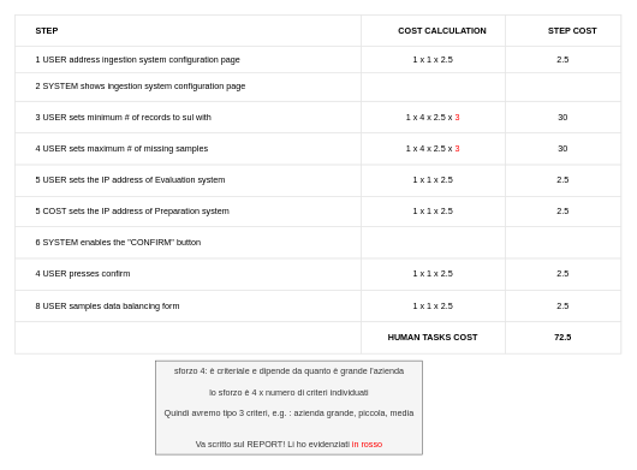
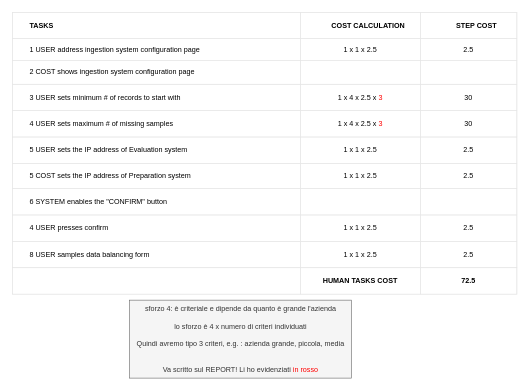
  <mxCell id="0" />
  <mxCell id="1" parent="0" />
  <mxCell id="2" value="" style="childLayout=tableLayout;recursiveResize=0;shadow=0;strokeColor=#E6E6E6;align=center;" parent="1" vertex="1"><mxGeometry x="20" y="20" width="841" height="470" as="geometry" /></mxCell>
  <mxCell id="3" value="" style="shape=tableRow;horizontal=0;startSize=0;swimlaneHead=0;swimlaneBody=0;top=0;left=0;bottom=0;right=0;dropTarget=0;collapsible=0;recursiveResize=0;expand=0;fontStyle=0;fillColor=none;strokeColor=inherit;align=center;" parent="2" vertex="1"><mxGeometry width="841" height="44" as="geometry" /></mxCell>
- <mxCell id="4" value="&lt;span style=&quot;white-space: pre;&quot;&gt;&#09;&lt;/span&gt;STEP" style="connectable=0;recursiveResize=0;strokeColor=inherit;fillColor=none;align=left;whiteSpace=wrap;html=1;fontStyle=1;labelPosition=center;verticalLabelPosition=middle;verticalAlign=middle;" parent="3" vertex="1"><mxGeometry width="480" height="44" as="geometry"><mxRectangle width="480" height="44" as="alternateBounds" /></mxGeometry></mxCell>
+ <mxCell id="4" value="&lt;span style=&quot;white-space: pre;&quot;&gt;&#09;&lt;/span&gt;TASKS" style="connectable=0;recursiveResize=0;strokeColor=inherit;fillColor=none;align=left;whiteSpace=wrap;html=1;fontStyle=1;labelPosition=center;verticalLabelPosition=middle;verticalAlign=middle;" parent="3" vertex="1"><mxGeometry width="480" height="44" as="geometry"><mxRectangle width="480" height="44" as="alternateBounds" /></mxGeometry></mxCell>
  <mxCell id="5" value="&lt;span style=&quot;white-space: pre;&quot;&gt;&#09;&lt;/span&gt;COST CALCULATION" style="connectable=0;recursiveResize=0;strokeColor=inherit;fillColor=none;align=center;whiteSpace=wrap;html=1;fontStyle=1" parent="3" vertex="1"><mxGeometry x="480" width="200" height="44" as="geometry"><mxRectangle width="200" height="44" as="alternateBounds" /></mxGeometry></mxCell>
  <mxCell id="6" value="&lt;span style=&quot;white-space: pre;&quot;&gt;&#09;&lt;/span&gt;STEP COST" style="connectable=0;recursiveResize=0;strokeColor=inherit;fillColor=none;align=center;whiteSpace=wrap;html=1;fontStyle=1" parent="3" vertex="1"><mxGeometry x="680" width="161" height="44" as="geometry"><mxRectangle width="161" height="44" as="alternateBounds" /></mxGeometry></mxCell>
  <mxCell id="7" style="shape=tableRow;horizontal=0;startSize=0;swimlaneHead=0;swimlaneBody=0;top=0;left=0;bottom=0;right=0;dropTarget=0;collapsible=0;recursiveResize=0;expand=0;fontStyle=0;fillColor=none;strokeColor=inherit;align=center;" parent="2" vertex="1"><mxGeometry y="44" width="841" height="36" as="geometry" /></mxCell>
  <mxCell id="8" value="&lt;span style=&quot;white-space: pre;&quot;&gt;&#09;&lt;/span&gt;1 USER address ingestion system configuration page" style="connectable=0;recursiveResize=0;strokeColor=inherit;fillColor=none;align=left;whiteSpace=wrap;html=1;labelPosition=center;verticalLabelPosition=middle;verticalAlign=middle;" parent="7" vertex="1"><mxGeometry width="480" height="36" as="geometry"><mxRectangle width="480" height="36" as="alternateBounds" /></mxGeometry></mxCell>
  <mxCell id="9" value="1 x 1 x 2.5" style="connectable=0;recursiveResize=0;strokeColor=inherit;fillColor=none;align=center;whiteSpace=wrap;html=1;" parent="7" vertex="1"><mxGeometry x="480" width="200" height="36" as="geometry"><mxRectangle width="200" height="36" as="alternateBounds" /></mxGeometry></mxCell>
  <mxCell id="10" value="2.5" style="connectable=0;recursiveResize=0;strokeColor=inherit;fillColor=none;align=center;whiteSpace=wrap;html=1;" parent="7" vertex="1"><mxGeometry x="680" width="161" height="36" as="geometry"><mxRectangle width="161" height="36" as="alternateBounds" /></mxGeometry></mxCell>
  <mxCell id="11" style="shape=tableRow;horizontal=0;startSize=0;swimlaneHead=0;swimlaneBody=0;top=0;left=0;bottom=0;right=0;dropTarget=0;collapsible=0;recursiveResize=0;expand=0;fontStyle=0;fillColor=none;strokeColor=inherit;align=center;" parent="2" vertex="1"><mxGeometry y="80" width="841" height="40" as="geometry" /></mxCell>
- <mxCell id="12" value="&lt;span style=&quot;&quot;&gt;&#09;&lt;/span&gt;&lt;span style=&quot;white-space: pre;&quot;&gt;&#09;&lt;/span&gt;2 SYSTEM shows ingestion system configuration page" style="connectable=0;recursiveResize=0;strokeColor=inherit;fillColor=none;align=left;whiteSpace=wrap;html=1;labelPosition=center;verticalLabelPosition=middle;verticalAlign=middle;" parent="11" vertex="1"><mxGeometry width="480" height="40" as="geometry"><mxRectangle width="480" height="40" as="alternateBounds" /></mxGeometry></mxCell>
+ <mxCell id="12" value="&lt;span style=&quot;&quot;&gt;&#09;&lt;/span&gt;&lt;span style=&quot;white-space: pre;&quot;&gt;&#09;&lt;/span&gt;2 COST shows ingestion system configuration page" style="connectable=0;recursiveResize=0;strokeColor=inherit;fillColor=none;align=left;whiteSpace=wrap;html=1;labelPosition=center;verticalLabelPosition=middle;verticalAlign=middle;" parent="11" vertex="1"><mxGeometry width="480" height="40" as="geometry"><mxRectangle width="480" height="40" as="alternateBounds" /></mxGeometry></mxCell>
  <mxCell id="13" value="" style="connectable=0;recursiveResize=0;strokeColor=inherit;fillColor=none;align=center;whiteSpace=wrap;html=1;" parent="11" vertex="1"><mxGeometry x="480" width="200" height="40" as="geometry"><mxRectangle width="200" height="40" as="alternateBounds" /></mxGeometry></mxCell>
  <mxCell id="14" style="connectable=0;recursiveResize=0;strokeColor=inherit;fillColor=none;align=center;whiteSpace=wrap;html=1;" parent="11" vertex="1"><mxGeometry x="680" width="161" height="40" as="geometry"><mxRectangle width="161" height="40" as="alternateBounds" /></mxGeometry></mxCell>
  <mxCell id="15" style="shape=tableRow;horizontal=0;startSize=0;swimlaneHead=0;swimlaneBody=0;top=0;left=0;bottom=0;right=0;dropTarget=0;collapsible=0;recursiveResize=0;expand=0;fontStyle=0;fillColor=none;strokeColor=inherit;align=center;" parent="2" vertex="1"><mxGeometry y="120" width="841" height="44" as="geometry" /></mxCell>
- <mxCell id="16" value="&lt;span style=&quot;border-color: var(--border-color);&quot;&gt;&#09;&lt;/span&gt;&lt;span style=&quot;&quot;&gt;&#09;&lt;/span&gt;&lt;span style=&quot;white-space: pre;&quot;&gt;&#09;&lt;/span&gt;3 USER sets minimum # of records to sul with" style="connectable=0;recursiveResize=0;strokeColor=inherit;fillColor=none;align=left;whiteSpace=wrap;html=1;labelPosition=center;verticalLabelPosition=middle;verticalAlign=middle;" parent="15" vertex="1"><mxGeometry width="480" height="44" as="geometry"><mxRectangle width="480" height="44" as="alternateBounds" /></mxGeometry></mxCell>
+ <mxCell id="16" value="&lt;span style=&quot;border-color: var(--border-color);&quot;&gt;&#09;&lt;/span&gt;&lt;span style=&quot;&quot;&gt;&#09;&lt;/span&gt;&lt;span style=&quot;white-space: pre;&quot;&gt;&#09;&lt;/span&gt;3 USER sets minimum # of records to start with" style="connectable=0;recursiveResize=0;strokeColor=inherit;fillColor=none;align=left;whiteSpace=wrap;html=1;labelPosition=center;verticalLabelPosition=middle;verticalAlign=middle;" parent="15" vertex="1"><mxGeometry width="480" height="44" as="geometry"><mxRectangle width="480" height="44" as="alternateBounds" /></mxGeometry></mxCell>
  <mxCell id="17" value="1 x 4 x 2.5 x &lt;font color=&quot;#ff0000&quot;&gt;3&lt;/font&gt;" style="connectable=0;recursiveResize=0;strokeColor=inherit;fillColor=none;align=center;whiteSpace=wrap;html=1;" parent="15" vertex="1"><mxGeometry x="480" width="200" height="44" as="geometry"><mxRectangle width="200" height="44" as="alternateBounds" /></mxGeometry></mxCell>
  <mxCell id="18" value="30" style="connectable=0;recursiveResize=0;strokeColor=inherit;fillColor=none;align=center;whiteSpace=wrap;html=1;" parent="15" vertex="1"><mxGeometry x="680" width="161" height="44" as="geometry"><mxRectangle width="161" height="44" as="alternateBounds" /></mxGeometry></mxCell>
  <mxCell id="19" style="shape=tableRow;horizontal=0;startSize=0;swimlaneHead=0;swimlaneBody=0;top=0;left=0;bottom=0;right=0;dropTarget=0;collapsible=0;recursiveResize=0;expand=0;fontStyle=0;fillColor=none;strokeColor=inherit;align=center;" parent="2" vertex="1"><mxGeometry y="164" width="841" height="44" as="geometry" /></mxCell>
  <mxCell id="20" value="&lt;span style=&quot;&quot;&gt;&#09;&lt;/span&gt;&lt;span style=&quot;white-space: pre;&quot;&gt;&#09;&lt;/span&gt;4&amp;nbsp;USER sets maximum # of missing samples" style="connectable=0;recursiveResize=0;strokeColor=inherit;fillColor=none;align=left;whiteSpace=wrap;html=1;labelPosition=center;verticalLabelPosition=middle;verticalAlign=middle;" parent="19" vertex="1"><mxGeometry width="480" height="44" as="geometry"><mxRectangle width="480" height="44" as="alternateBounds" /></mxGeometry></mxCell>
  <mxCell id="21" value="1 x 4 x 2.5 x &lt;font color=&quot;#ff0000&quot;&gt;3&lt;/font&gt;" style="connectable=0;recursiveResize=0;strokeColor=inherit;fillColor=none;align=center;whiteSpace=wrap;html=1;" parent="19" vertex="1"><mxGeometry x="480" width="200" height="44" as="geometry"><mxRectangle width="200" height="44" as="alternateBounds" /></mxGeometry></mxCell>
  <mxCell id="22" value="30" style="connectable=0;recursiveResize=0;strokeColor=inherit;fillColor=none;align=center;whiteSpace=wrap;html=1;" parent="19" vertex="1"><mxGeometry x="680" width="161" height="44" as="geometry"><mxRectangle width="161" height="44" as="alternateBounds" /></mxGeometry></mxCell>
  <mxCell id="23" style="shape=tableRow;horizontal=0;startSize=0;swimlaneHead=0;swimlaneBody=0;top=0;left=0;bottom=0;right=0;dropTarget=0;collapsible=0;recursiveResize=0;expand=0;fontStyle=0;fillColor=none;strokeColor=inherit;align=center;" parent="2" vertex="1"><mxGeometry y="208" width="841" height="44" as="geometry" /></mxCell>
  <mxCell id="24" value="&lt;span style=&quot;border-color: var(--border-color);&quot;&gt;&#09;&lt;/span&gt;&lt;span style=&quot;&quot;&gt;&#09;&lt;/span&gt;&lt;span style=&quot;white-space: pre;&quot;&gt;&#09;&lt;/span&gt;5&amp;nbsp;USER sets the IP address of Evaluation system" style="connectable=0;recursiveResize=0;strokeColor=inherit;fillColor=none;align=left;whiteSpace=wrap;html=1;labelPosition=center;verticalLabelPosition=middle;verticalAlign=middle;" parent="23" vertex="1"><mxGeometry width="480" height="44" as="geometry"><mxRectangle width="480" height="44" as="alternateBounds" /></mxGeometry></mxCell>
  <mxCell id="25" value="1 x 1 x 2.5" style="connectable=0;recursiveResize=0;strokeColor=inherit;fillColor=none;align=center;whiteSpace=wrap;html=1;" parent="23" vertex="1"><mxGeometry x="480" width="200" height="44" as="geometry"><mxRectangle width="200" height="44" as="alternateBounds" /></mxGeometry></mxCell>
  <mxCell id="26" value="2.5" style="connectable=0;recursiveResize=0;strokeColor=inherit;fillColor=none;align=center;whiteSpace=wrap;html=1;" parent="23" vertex="1"><mxGeometry x="680" width="161" height="44" as="geometry"><mxRectangle width="161" height="44" as="alternateBounds" /></mxGeometry></mxCell>
  <mxCell id="27" style="shape=tableRow;horizontal=0;startSize=0;swimlaneHead=0;swimlaneBody=0;top=0;left=0;bottom=0;right=0;dropTarget=0;collapsible=0;recursiveResize=0;expand=0;fontStyle=0;fillColor=none;strokeColor=inherit;align=center;" parent="2" vertex="1"><mxGeometry y="252" width="841" height="42" as="geometry" /></mxCell>
  <mxCell id="28" value="&lt;span style=&quot;border-color: var(--border-color);&quot;&gt;&#09;&lt;/span&gt;&lt;span style=&quot;white-space: pre;&quot;&gt;&#09;&lt;/span&gt;5&amp;nbsp;COST sets the IP address of Preparation system" style="connectable=0;recursiveResize=0;strokeColor=inherit;fillColor=none;align=left;whiteSpace=wrap;html=1;labelPosition=center;verticalLabelPosition=middle;verticalAlign=middle;" parent="27" vertex="1"><mxGeometry width="480" height="42" as="geometry"><mxRectangle width="480" height="42" as="alternateBounds" /></mxGeometry></mxCell>
  <mxCell id="29" value="1 x 1 x 2.5" style="connectable=0;recursiveResize=0;strokeColor=inherit;fillColor=none;align=center;whiteSpace=wrap;html=1;" parent="27" vertex="1"><mxGeometry x="480" width="200" height="42" as="geometry"><mxRectangle width="200" height="42" as="alternateBounds" /></mxGeometry></mxCell>
  <mxCell id="30" value="2.5" style="connectable=0;recursiveResize=0;strokeColor=inherit;fillColor=none;align=center;whiteSpace=wrap;html=1;" parent="27" vertex="1"><mxGeometry x="680" width="161" height="42" as="geometry"><mxRectangle width="161" height="42" as="alternateBounds" /></mxGeometry></mxCell>
  <mxCell id="31" style="shape=tableRow;horizontal=0;startSize=0;swimlaneHead=0;swimlaneBody=0;top=0;left=0;bottom=0;right=0;dropTarget=0;collapsible=0;recursiveResize=0;expand=0;fontStyle=0;fillColor=none;strokeColor=inherit;align=center;" parent="2" vertex="1"><mxGeometry y="294" width="841" height="44" as="geometry" /></mxCell>
  <mxCell id="32" value="&lt;span style=&quot;white-space: pre;&quot;&gt;&#09;6&lt;/span&gt;&amp;nbsp;SYSTEM enables the &quot;CONFIRM&quot; button" style="connectable=0;recursiveResize=0;strokeColor=inherit;fillColor=none;align=left;whiteSpace=wrap;html=1;labelPosition=center;verticalLabelPosition=middle;verticalAlign=middle;" parent="31" vertex="1"><mxGeometry width="480" height="44" as="geometry"><mxRectangle width="480" height="44" as="alternateBounds" /></mxGeometry></mxCell>
  <mxCell id="33" value="" style="connectable=0;recursiveResize=0;strokeColor=inherit;fillColor=none;align=center;whiteSpace=wrap;html=1;" parent="31" vertex="1"><mxGeometry x="480" width="200" height="44" as="geometry"><mxRectangle width="200" height="44" as="alternateBounds" /></mxGeometry></mxCell>
  <mxCell id="34" value="" style="connectable=0;recursiveResize=0;strokeColor=inherit;fillColor=none;align=center;whiteSpace=wrap;html=1;" parent="31" vertex="1"><mxGeometry x="680" width="161" height="44" as="geometry"><mxRectangle width="161" height="44" as="alternateBounds" /></mxGeometry></mxCell>
  <mxCell id="35" style="shape=tableRow;horizontal=0;startSize=0;swimlaneHead=0;swimlaneBody=0;top=0;left=0;bottom=0;right=0;dropTarget=0;collapsible=0;recursiveResize=0;expand=0;fontStyle=0;fillColor=none;strokeColor=inherit;align=center;" parent="2" vertex="1"><mxGeometry y="338" width="841" height="44" as="geometry" /></mxCell>
  <mxCell id="36" value="&lt;span style=&quot;white-space: pre;&quot;&gt;&#09;&lt;/span&gt;4 USER presses confirm" style="connectable=0;recursiveResize=0;strokeColor=inherit;fillColor=none;align=left;whiteSpace=wrap;html=1;labelPosition=center;verticalLabelPosition=middle;verticalAlign=middle;" parent="35" vertex="1"><mxGeometry width="480" height="44" as="geometry"><mxRectangle width="480" height="44" as="alternateBounds" /></mxGeometry></mxCell>
  <mxCell id="37" value="1 x 1 x 2.5" style="connectable=0;recursiveResize=0;strokeColor=inherit;fillColor=none;align=center;whiteSpace=wrap;html=1;" parent="35" vertex="1"><mxGeometry x="480" width="200" height="44" as="geometry"><mxRectangle width="200" height="44" as="alternateBounds" /></mxGeometry></mxCell>
  <mxCell id="38" value="2.5" style="connectable=0;recursiveResize=0;strokeColor=inherit;fillColor=none;align=center;whiteSpace=wrap;html=1;" parent="35" vertex="1"><mxGeometry x="680" width="161" height="44" as="geometry"><mxRectangle width="161" height="44" as="alternateBounds" /></mxGeometry></mxCell>
  <mxCell id="39" style="shape=tableRow;horizontal=0;startSize=0;swimlaneHead=0;swimlaneBody=0;top=0;left=0;bottom=0;right=0;dropTarget=0;collapsible=0;recursiveResize=0;expand=0;fontStyle=0;fillColor=none;strokeColor=inherit;align=center;" parent="2" vertex="1"><mxGeometry y="382" width="841" height="44" as="geometry" /></mxCell>
  <mxCell id="40" value="&lt;span style=&quot;white-space: pre;&quot;&gt;&#09;&lt;/span&gt;8&amp;nbsp;USER samples data balancing form" style="connectable=0;recursiveResize=0;strokeColor=inherit;fillColor=none;align=left;whiteSpace=wrap;html=1;labelPosition=center;verticalLabelPosition=middle;verticalAlign=middle;" parent="39" vertex="1"><mxGeometry width="480" height="44" as="geometry"><mxRectangle width="480" height="44" as="alternateBounds" /></mxGeometry></mxCell>
  <mxCell id="41" value="1 x 1 x 2.5" style="connectable=0;recursiveResize=0;strokeColor=inherit;fillColor=none;align=center;whiteSpace=wrap;html=1;" parent="39" vertex="1"><mxGeometry x="480" width="200" height="44" as="geometry"><mxRectangle width="200" height="44" as="alternateBounds" /></mxGeometry></mxCell>
  <mxCell id="42" value="2.5" style="connectable=0;recursiveResize=0;strokeColor=inherit;fillColor=none;align=center;whiteSpace=wrap;html=1;" parent="39" vertex="1"><mxGeometry x="680" width="161" height="44" as="geometry"><mxRectangle width="161" height="44" as="alternateBounds" /></mxGeometry></mxCell>
  <mxCell id="43" style="shape=tableRow;horizontal=0;startSize=0;swimlaneHead=0;swimlaneBody=0;top=0;left=0;bottom=0;right=0;dropTarget=0;collapsible=0;recursiveResize=0;expand=0;fontStyle=0;fillColor=none;strokeColor=inherit;align=center;" parent="2" vertex="1"><mxGeometry y="426" width="841" height="44" as="geometry" /></mxCell>
  <mxCell id="44" style="connectable=0;recursiveResize=0;strokeColor=inherit;fillColor=none;align=left;whiteSpace=wrap;html=1;labelPosition=center;verticalLabelPosition=middle;verticalAlign=middle;" parent="43" vertex="1"><mxGeometry width="480" height="44" as="geometry"><mxRectangle width="480" height="44" as="alternateBounds" /></mxGeometry></mxCell>
  <mxCell id="45" value="&lt;b&gt;HUMAN TASKS COST&lt;/b&gt;" style="connectable=0;recursiveResize=0;strokeColor=inherit;fillColor=none;align=center;whiteSpace=wrap;html=1;" parent="43" vertex="1"><mxGeometry x="480" width="200" height="44" as="geometry"><mxRectangle width="200" height="44" as="alternateBounds" /></mxGeometry></mxCell>
  <mxCell id="46" value="72.5" style="connectable=0;recursiveResize=0;strokeColor=inherit;fillColor=none;align=center;whiteSpace=wrap;html=1;fontStyle=1" parent="43" vertex="1"><mxGeometry x="680" width="161" height="44" as="geometry"><mxRectangle width="161" height="44" as="alternateBounds" /></mxGeometry></mxCell>
  <mxCell id="47" value="sforzo 4: è criteriale e dipende da quanto è grande l'azienda&lt;br&gt;&lt;br&gt;lo sforzo è 4 x numero di criteri individuati&lt;br&gt;&lt;br&gt;Quindi avremo tipo 3 criteri, e.g. : azienda grande, piccola, media&lt;br&gt;&lt;br&gt;&lt;br&gt;Va scritto sul REPORT! Li ho evidenziati &lt;font color=&quot;#ff0000&quot;&gt;in rosso&lt;/font&gt;" style="text;html=1;align=center;verticalAlign=middle;resizable=0;points=[];autosize=1;fillColor=#f5f5f5;fontColor=#333333;strokeColor=#666666;" parent="1" vertex="1"><mxGeometry x="215" y="500" width="370" height="130" as="geometry" /></mxCell>
